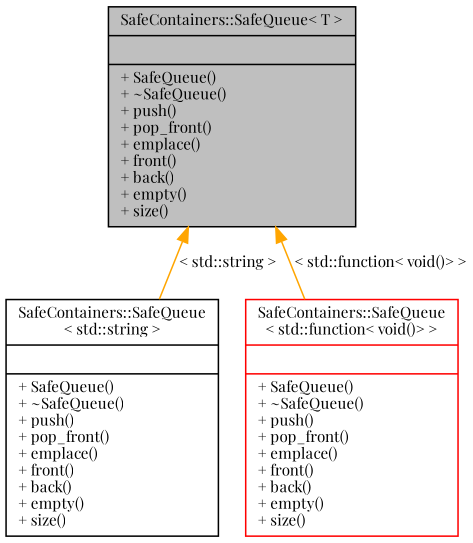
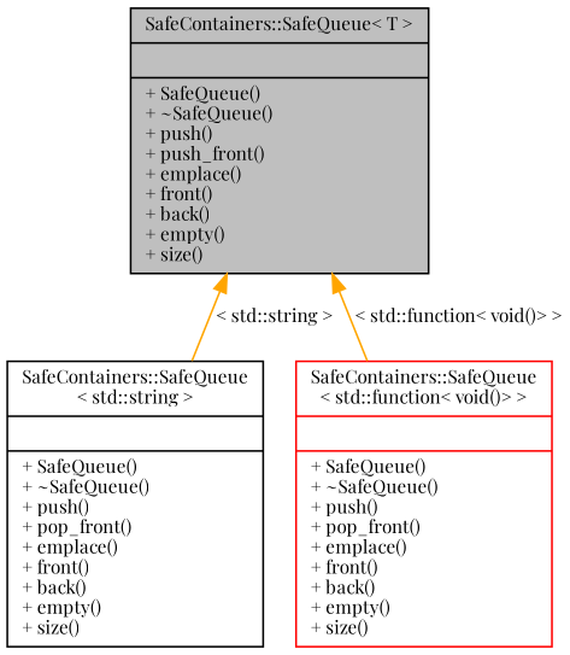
  digraph {
    fontname="Playfair Display"
    node [color=black fillcolor=white fontname="Playfair Display" fontsize=10 shape=record style=filled]
    edge [color=orange dir=back fontname="Playfair Display" fontsize=10 labelfontname=Helvetica labelfontsize=10 style=solid]
-   n1 [fillcolor=grey75 fontcolor=black height=0.2 label="{SafeContainers::SafeQueue\< T \>\n||+ SafeQueue()\l+ ~SafeQueue()\l+ push()\l+ pop_front()\l+ emplace()\l+ front()\l+ back()\l+ empty()\l+ size()\l}" width=0.4]
+   n1 [fillcolor=grey75 fontcolor=black height=0.2 label="{SafeContainers::SafeQueue\< T \>\n||+ SafeQueue()\l+ ~SafeQueue()\l+ push()\l+ push_front()\l+ emplace()\l+ front()\l+ back()\l+ empty()\l+ size()\l}" width=0.4]
    n2 [height=0.2 label="{SafeContainers::SafeQueue\l\< std::string \>\n||+ SafeQueue()\l+ ~SafeQueue()\l+ push()\l+ pop_front()\l+ emplace()\l+ front()\l+ back()\l+ empty()\l+ size()\l}" width=0.4]
    n3 [color=red height=0.2 label="{SafeContainers::SafeQueue\l\< std::function\< void()\> \>\n||+ SafeQueue()\l+ ~SafeQueue()\l+ push()\l+ pop_front()\l+ emplace()\l+ front()\l+ back()\l+ empty()\l+ size()\l}" width=0.4]
    n1 -> n2 [label=" \< std::string \>"]
    n1 -> n3 [label=" \< std::function\< void()\> \>"]
  }
